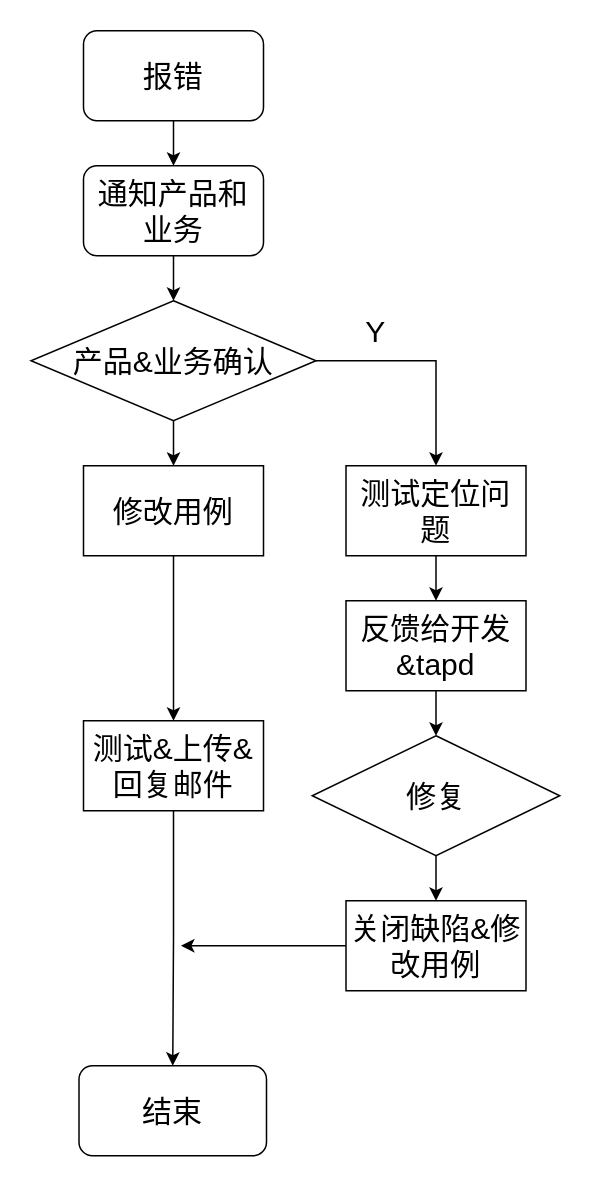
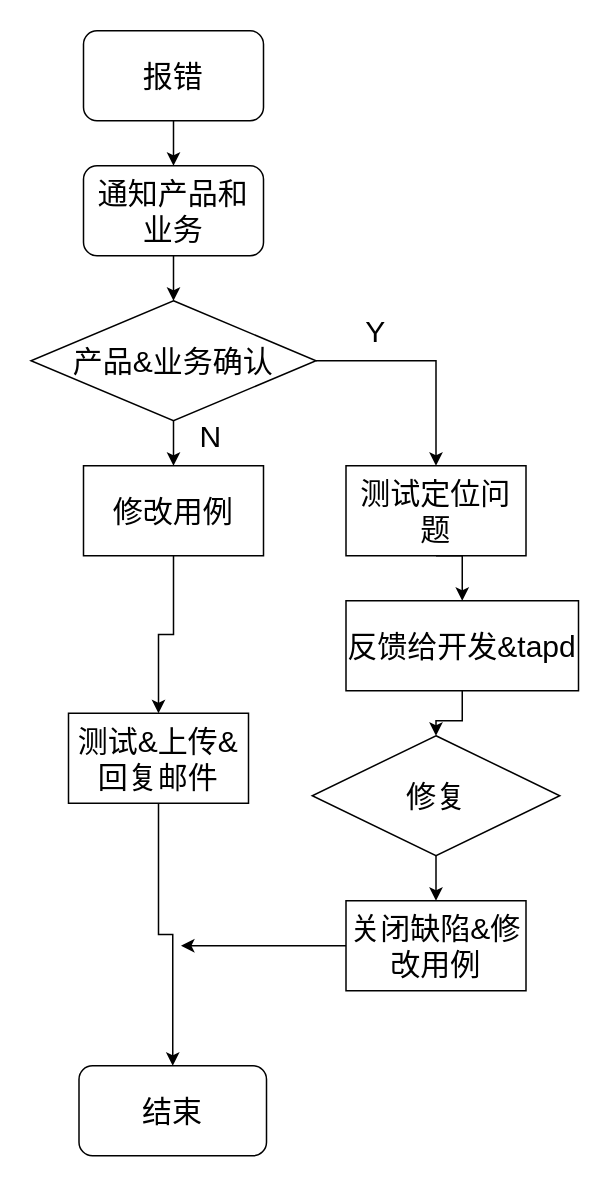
  <mxCell id="0" />
  <mxCell id="1" parent="0" />
  <mxCell id="2" value="报错" style="rounded=1;whiteSpace=wrap;html=1;fontSize=20;" vertex="1" parent="1"><mxGeometry x="55" y="20" width="120" height="60" as="geometry" /></mxCell>
  <mxCell id="3" style="edgeStyle=orthogonalEdgeStyle;rounded=0;orthogonalLoop=1;jettySize=auto;html=1;exitX=1;exitY=0.5;exitDx=0;exitDy=0;fontSize=20;" edge="1" parent="1" source="4" target="14"><mxGeometry relative="1" as="geometry" /></mxCell>
  <mxCell id="4" value="产品&amp;amp;业务确认" style="rhombus;whiteSpace=wrap;html=1;fontSize=20;" vertex="1" parent="1"><mxGeometry x="20" y="200" width="190" height="80" as="geometry" /></mxCell>
  <mxCell id="5" style="edgeStyle=orthogonalEdgeStyle;rounded=0;orthogonalLoop=1;jettySize=auto;html=1;exitX=0.5;exitY=1;exitDx=0;exitDy=0;entryX=0.5;entryY=0;entryDx=0;entryDy=0;fontSize=20;" edge="1" parent="1" source="6" target="23"><mxGeometry relative="1" as="geometry" /></mxCell>
  <mxCell id="6" value="修改用例" style="rounded=0;whiteSpace=wrap;html=1;fontSize=20;" vertex="1" parent="1"><mxGeometry x="55" y="310" width="120" height="60" as="geometry" /></mxCell>
  <mxCell id="7" value="通知产品和业务" style="whiteSpace=wrap;html=1;fontSize=20;rounded=1;" vertex="1" parent="1"><mxGeometry x="55" y="110" width="120" height="60" as="geometry" /></mxCell>
  <mxCell id="8" value="" style="endArrow=classic;html=1;fontSize=20;exitX=0.5;exitY=1;exitDx=0;exitDy=0;entryX=0.5;entryY=0;entryDx=0;entryDy=0;" edge="1" parent="1" source="4" target="6"><mxGeometry width="50" height="50" relative="1" as="geometry"><mxPoint x="40" y="510" as="sourcePoint" /><mxPoint x="50" y="590" as="targetPoint" /></mxGeometry></mxCell>
  <mxCell id="9" value="" style="endArrow=classic;html=1;fontSize=20;exitX=0.5;exitY=1;exitDx=0;exitDy=0;entryX=0.5;entryY=0;entryDx=0;entryDy=0;" edge="1" parent="1" source="2" target="7"><mxGeometry width="50" height="50" relative="1" as="geometry"><mxPoint x="20" y="530" as="sourcePoint" /><mxPoint x="70" y="480" as="targetPoint" /></mxGeometry></mxCell>
  <mxCell id="10" value="" style="endArrow=classic;html=1;fontSize=20;exitX=0.5;exitY=1;exitDx=0;exitDy=0;entryX=0.5;entryY=0;entryDx=0;entryDy=0;" edge="1" parent="1" source="7" target="4"><mxGeometry width="50" height="50" relative="1" as="geometry"><mxPoint x="20" y="530" as="sourcePoint" /><mxPoint x="70" y="480" as="targetPoint" /></mxGeometry></mxCell>
+ <mxCell id="11" value="N" style="text;html=1;strokeColor=none;fillColor=none;align=center;verticalAlign=middle;whiteSpace=wrap;rounded=0;fontSize=20;" vertex="1" parent="1"><mxGeometry x="120" y="280" width="40" height="20" as="geometry" /></mxCell>
  <mxCell id="12" value="结束" style="rounded=1;whiteSpace=wrap;html=1;fontSize=20;" vertex="1" parent="1"><mxGeometry x="52" y="710" width="125" height="60" as="geometry" /></mxCell>
  <mxCell id="13" style="edgeStyle=orthogonalEdgeStyle;rounded=0;orthogonalLoop=1;jettySize=auto;html=1;exitX=0.5;exitY=1;exitDx=0;exitDy=0;entryX=0.5;entryY=0;entryDx=0;entryDy=0;fontSize=20;" edge="1" parent="1" source="14" target="16"><mxGeometry relative="1" as="geometry" /></mxCell>
  <mxCell id="14" value="测试定位问题" style="rounded=0;whiteSpace=wrap;html=1;fontSize=20;" vertex="1" parent="1"><mxGeometry x="230" y="310" width="120" height="60" as="geometry" /></mxCell>
  <mxCell id="15" value="" style="edgeStyle=orthogonalEdgeStyle;rounded=0;orthogonalLoop=1;jettySize=auto;html=1;fontSize=20;" edge="1" parent="1" source="16" target="18"><mxGeometry relative="1" as="geometry" /></mxCell>
- <mxCell id="16" value="反馈给开发&amp;amp;tapd" style="rounded=0;whiteSpace=wrap;html=1;fontSize=20;" vertex="1" parent="1"><mxGeometry x="230" y="400" width="120" height="60" as="geometry" /></mxCell>
+ <mxCell id="16" value="反馈给开发&amp;amp;tapd" style="rounded=0;whiteSpace=wrap;html=1;fontSize=20;" vertex="1" parent="1"><mxGeometry x="230" y="400" width="155" height="60" as="geometry" /></mxCell>
  <mxCell id="17" value="" style="edgeStyle=orthogonalEdgeStyle;rounded=0;orthogonalLoop=1;jettySize=auto;html=1;fontSize=20;" edge="1" parent="1" source="18" target="20"><mxGeometry relative="1" as="geometry" /></mxCell>
  <mxCell id="18" value="修复" style="rhombus;whiteSpace=wrap;html=1;fontSize=20;" vertex="1" parent="1"><mxGeometry x="207.5" y="490" width="165" height="80" as="geometry" /></mxCell>
  <mxCell id="19" style="edgeStyle=orthogonalEdgeStyle;rounded=0;orthogonalLoop=1;jettySize=auto;html=1;fontSize=20;" edge="1" parent="1" source="20"><mxGeometry relative="1" as="geometry"><mxPoint x="120" y="630" as="targetPoint" /></mxGeometry></mxCell>
  <mxCell id="20" value="关闭缺陷&amp;amp;修改用例" style="rounded=0;whiteSpace=wrap;html=1;fontSize=20;" vertex="1" parent="1"><mxGeometry x="230" y="600" width="120" height="60" as="geometry" /></mxCell>
  <mxCell id="21" value="Y" style="text;html=1;strokeColor=none;fillColor=none;align=center;verticalAlign=middle;whiteSpace=wrap;rounded=0;fontSize=20;" vertex="1" parent="1"><mxGeometry x="230" y="210" width="40" height="20" as="geometry" /></mxCell>
  <mxCell id="22" style="edgeStyle=orthogonalEdgeStyle;rounded=0;orthogonalLoop=1;jettySize=auto;html=1;fontSize=20;" edge="1" parent="1" source="23" target="12"><mxGeometry relative="1" as="geometry" /></mxCell>
- <mxCell id="23" value="测试&amp;amp;上传&amp;amp;回复邮件" style="rounded=0;whiteSpace=wrap;html=1;fontSize=20;" vertex="1" parent="1"><mxGeometry x="55" y="480" width="120" height="60" as="geometry" /></mxCell>
+ <mxCell id="23" value="测试&amp;amp;上传&amp;amp;回复邮件" style="rounded=0;whiteSpace=wrap;html=1;fontSize=20;" vertex="1" parent="1"><mxGeometry x="45" y="475" width="120" height="60" as="geometry" /></mxCell>
